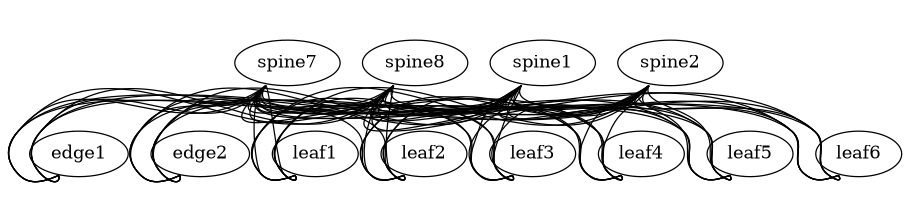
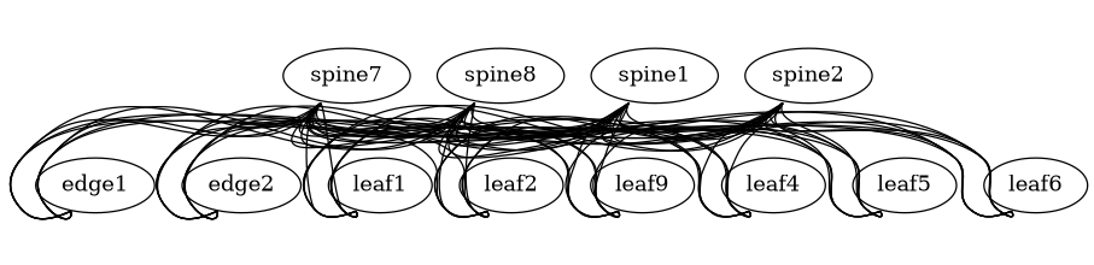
  graph {
    edge [headport=swp1 tailport=swp10]
    spine1
    leaf1
    leaf2
-   leaf3
+   leaf3 [label=leaf9]
    leaf4
    leaf5
    leaf6
    edge1
    edge2
    spine2
    n11 [label=spine7]
    n12 [label=spine8]
    spine1 -- leaf1
    spine1 -- leaf1 [headport=swp2 tailport=swp11]
    spine1 -- leaf2 [tailport=swp12]
    spine1 -- leaf2 [headport=swp2 tailport=swp13]
    spine1 -- leaf3 [tailport=swp14]
    spine1 -- leaf3 [headport=swp2 tailport=swp15]
    spine1 -- leaf4 [tailport=swp16]
    spine1 -- leaf4 [headport=swp2 tailport=swp17]
    spine1 -- leaf5 [tailport=swp18]
    spine1 -- leaf5 [headport=swp2 tailport=swp19]
    spine1 -- leaf6 [tailport=swp20]
    spine1 -- leaf6 [headport=swp2 tailport=swp21]
    spine1 -- edge1 [tailport=swp1]
    spine1 -- edge1 [tailport=swp3]
    spine1 -- edge2 [headport=swp2 tailport=swp2]
    spine1 -- edge2 [headport=swp2 tailport=swp4]
    spine2 -- leaf1 [headport=swp3]
    spine2 -- leaf1 [headport=swp4 tailport=swp11]
    spine2 -- leaf2 [headport=swp3 tailport=swp12]
    spine2 -- leaf2 [headport=swp4 tailport=swp13]
    spine2 -- leaf3 [headport=swp3 tailport=swp14]
    spine2 -- leaf3 [headport=swp4 tailport=swp15]
    spine2 -- leaf4 [headport=swp3 tailport=swp16]
    spine2 -- leaf4 [headport=swp4 tailport=swp17]
    spine2 -- leaf5 [headport=swp3 tailport=swp18]
    spine2 -- leaf5 [headport=swp4 tailport=swp19]
    spine2 -- leaf6 [headport=swp3 tailport=swp20]
    spine2 -- leaf6 [headport=swp4 tailport=swp21]
    spine2 -- edge1 [headport=swp3 tailport=swp1]
    spine2 -- edge1 [headport=swp3 tailport=swp3]
    spine2 -- edge2 [headport=swp4 tailport=swp2]
    spine2 -- edge2 [headport=swp4 tailport=swp4]
    n11 -- leaf1 [headport=swp5]
    n11 -- leaf1 [headport=swp6 tailport=swp11]
    n11 -- leaf2 [headport=swp5 tailport=swp12]
    n11 -- leaf2 [headport=swp6 tailport=swp13]
    n11 -- leaf3 [headport=swp5 tailport=swp14]
    n11 -- leaf3 [headport=swp6 tailport=swp15]
    n11 -- leaf4 [headport=swp5 tailport=swp16]
    n11 -- leaf4 [headport=swp6 tailport=swp17]
    n11 -- leaf5 [headport=swp5 tailport=swp18]
    n11 -- leaf5 [headport=swp6 tailport=swp19]
    n11 -- leaf6 [headport=swp5 tailport=swp20]
    n11 -- leaf6 [headport=swp6 tailport=swp21]
    n11 -- edge1 [headport=swp5 tailport=swp1]
    n11 -- edge1 [headport=swp5 tailport=swp3]
    n11 -- edge2 [headport=swp6 tailport=swp2]
    n11 -- edge2 [headport=swp6 tailport=swp4]
    n12 -- leaf1 [headport=swp7]
    n12 -- leaf1 [headport=swp8 tailport=swp11]
    n12 -- leaf2 [headport=swp7 tailport=swp12]
    n12 -- leaf2 [headport=swp8 tailport=swp13]
    n12 -- leaf3 [headport=swp7 tailport=swp14]
    n12 -- leaf3 [headport=swp8 tailport=swp15]
    n12 -- leaf4 [headport=swp7 tailport=swp16]
    n12 -- leaf4 [headport=swp8 tailport=swp17]
    n12 -- leaf5 [headport=swp7 tailport=swp18]
    n12 -- leaf5 [headport=swp8 tailport=swp19]
    n12 -- leaf6 [headport=swp7 tailport=swp20]
    n12 -- leaf6 [headport=swp8 tailport=swp21]
    n12 -- edge1 [headport=swp7 tailport=swp1]
    n12 -- edge1 [headport=swp7 tailport=swp3]
    n12 -- edge2 [headport=swp8 tailport=swp2]
    n12 -- edge2 [headport=swp8 tailport=swp4]
  }
